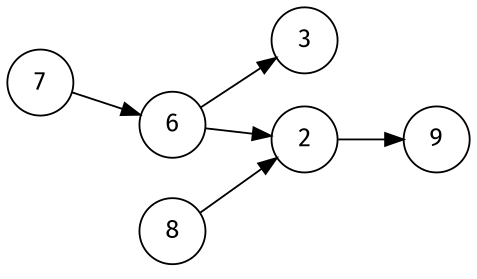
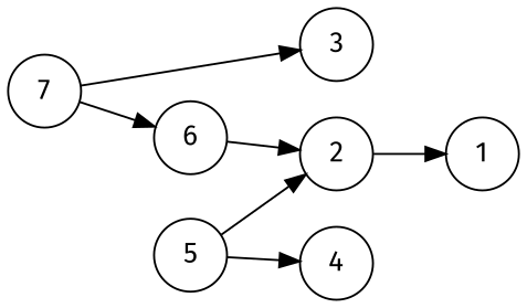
  digraph {
    fontname="Fira Sans"
    rankdir=LR
    node [fontname="Fira Sans" shape=circle]
    edge [fontname="Fira Sans"]
    7
    6
-   5 [label=8]
+   5
+   4
    2
    3
-   1 [label=9]
+   1
    7 -> 6
    6 -> 2
-   6 -> 3
+   7 -> 3
+   5 -> 4
    5 -> 2
    2 -> 1
  }
